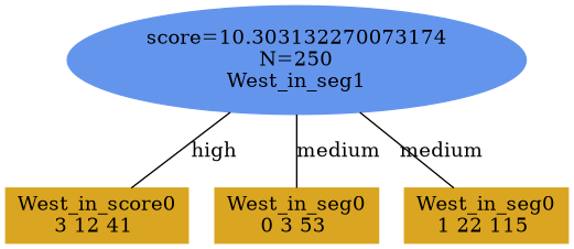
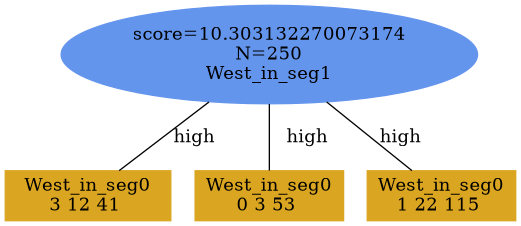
  digraph {
    node [color=goldenrod shape=box style=filled]
    edge [dir=none]
    n1 [color=cornflowerblue label="score=10.303132270073174\nN=250\nWest_in_seg1" shape=ellipse]
-   n2 [label="West_in_score0\n3 12 41 "]
+   n2 [label="West_in_seg0\n3 12 41 "]
    n3 [label="West_in_seg0\n0 3 53 "]
    n4 [label="West_in_seg0\n1 22 115 "]
    subgraph sub_1 {
      rank=same
      n1
    }
    subgraph sub_2 {
      rank=same
      n2
    }
    subgraph sub_3 {
      rank=same
      n3
    }
    subgraph sub_4 {
      rank=same
      n4
    }
    n1 -> n2 [label=high]
-   n1 -> n3 [label=medium]
-   n1 -> n4 [label=medium]
+   n1 -> n3 [label=high]
+   n1 -> n4 [label=high]
  }
